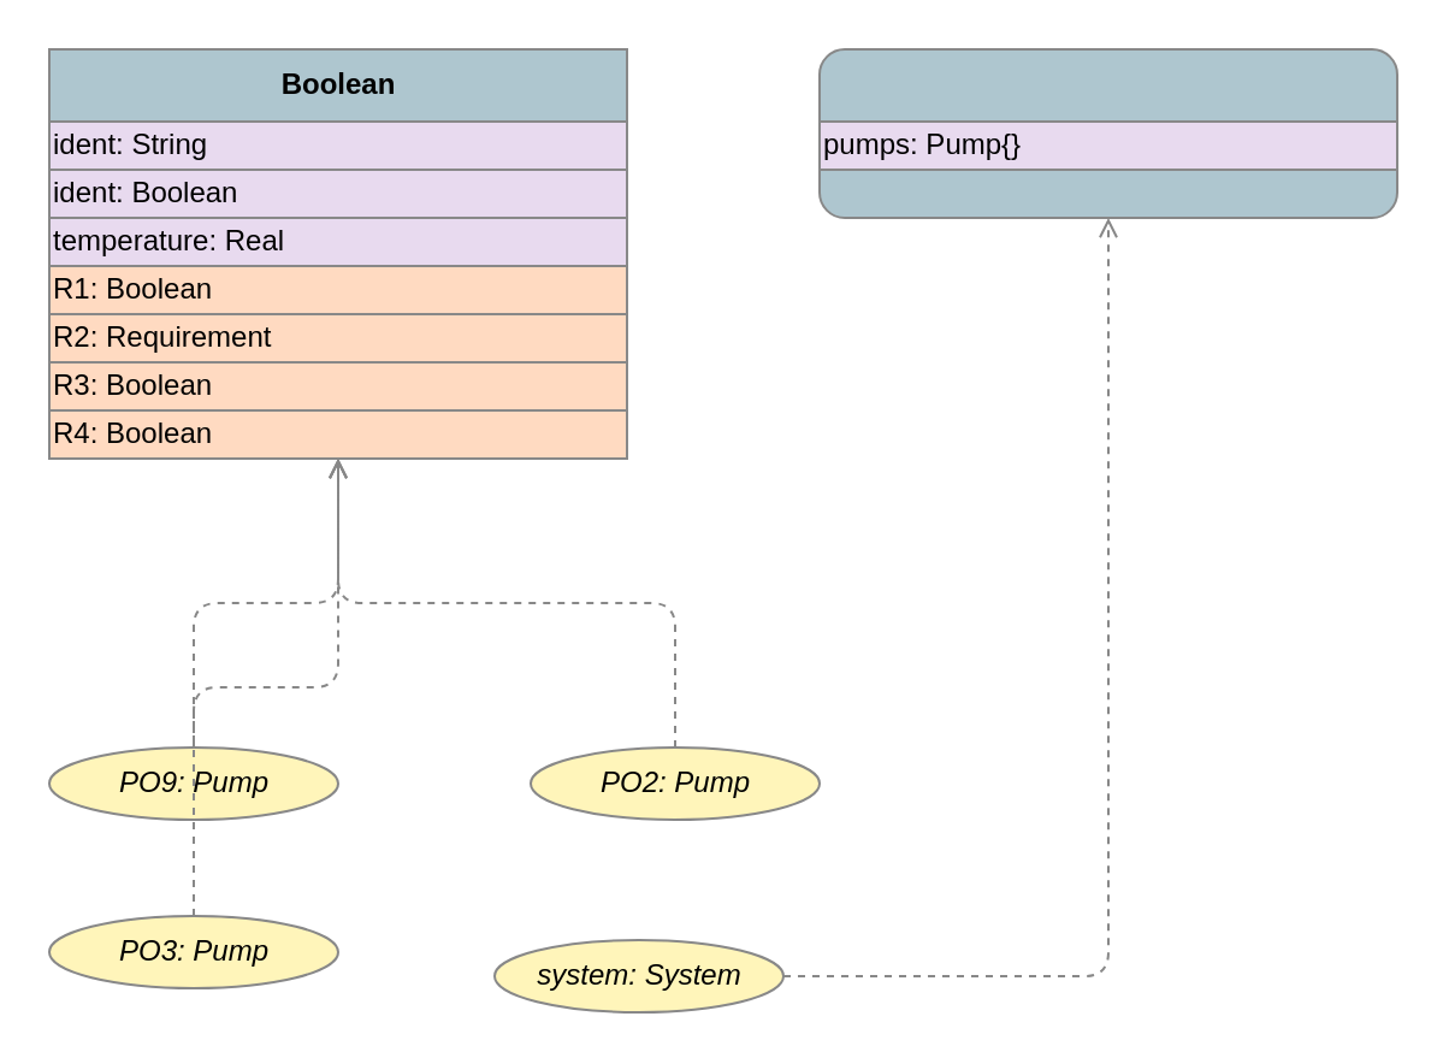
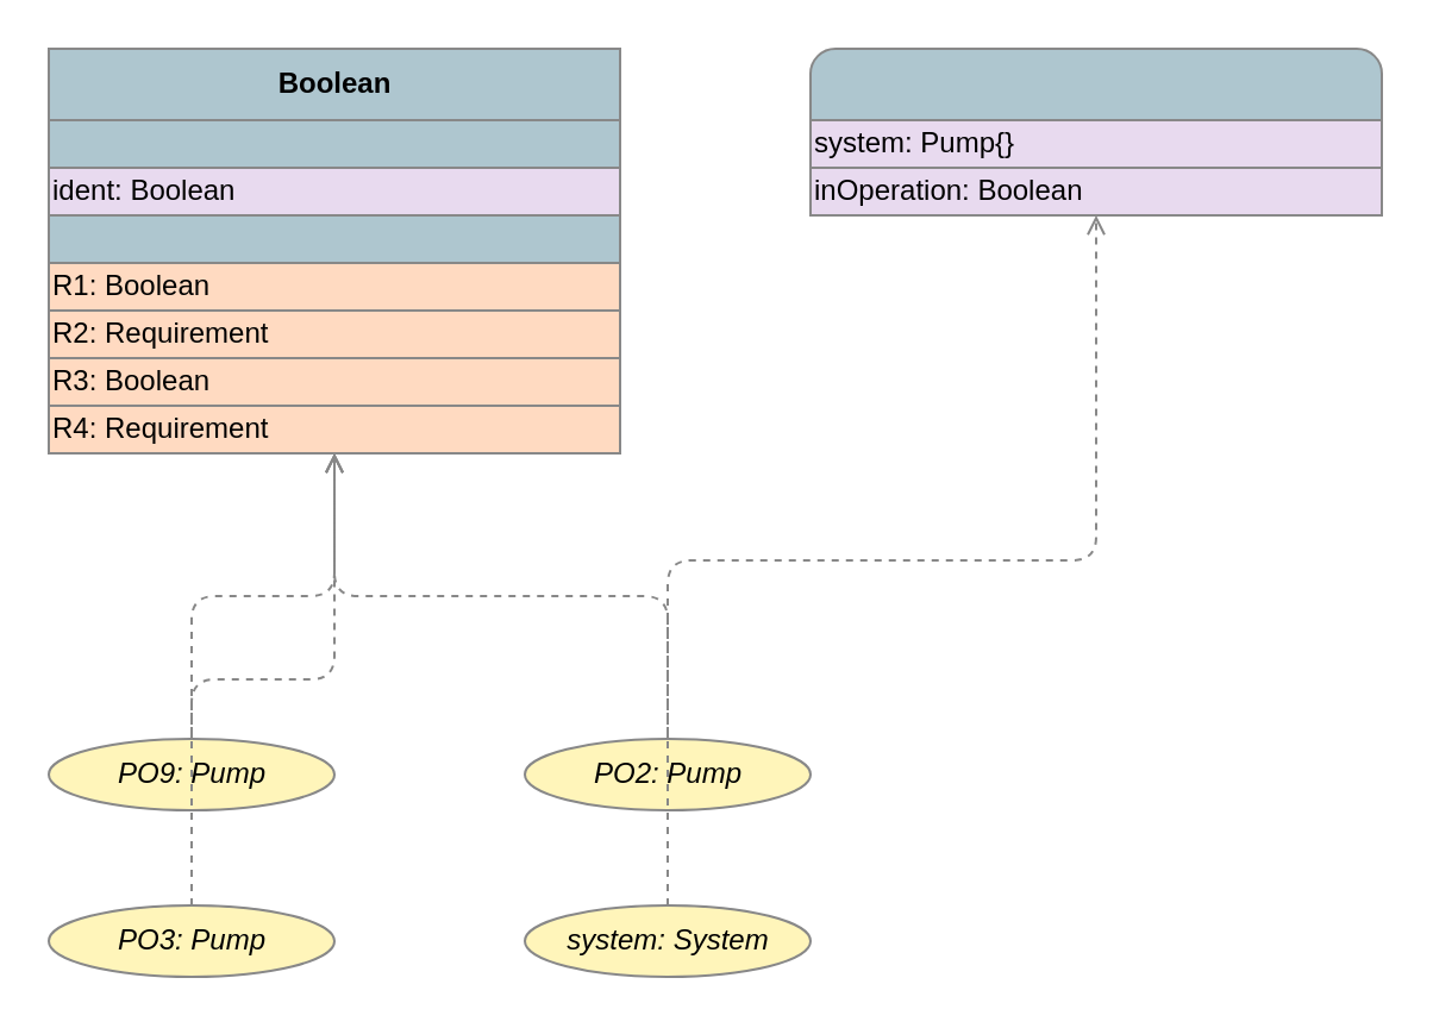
  <mxCell id="0" />
  <mxCell id="1" parent="0" />
  <mxCell id="2" style="umlClass;html=1;rounded=1;strokeColor=#888888;fillColor=#AEC6CF;" vertex="1" parent="1"><mxGeometry x="20" y="20" width="240" height="170" as="geometry" /></mxCell>
  <mxCell id="3" value="&lt;b&gt;Boolean&lt;/b&gt;" style="text;html=1;verticalAlign=middle;align=center;fillColor=#AEC6CF;strokeColor=#888888;" vertex="1" parent="2"><mxGeometry y="0" width="240" height="30" as="geometry" /></mxCell>
- <mxCell id="4" value="ident: String" style="text;html=1;verticalAlign=middle;align=left;fillColor=#E8DAEF;strokeColor=#888888;" vertex="1" parent="2"><mxGeometry y="30" width="240" height="20" as="geometry" /></mxCell>
  <mxCell id="5" value="ident: Boolean" style="text;html=1;verticalAlign=middle;align=left;fillColor=#E8DAEF;strokeColor=#888888;" vertex="1" parent="2"><mxGeometry y="50" width="240" height="20" as="geometry" /></mxCell>
- <mxCell id="6" value="temperature: Real" style="text;html=1;verticalAlign=middle;align=left;fillColor=#E8DAEF;strokeColor=#888888;" vertex="1" parent="2"><mxGeometry y="70" width="240" height="20" as="geometry" /></mxCell>
  <mxCell id="7" value="R1: Boolean" style="text;html=1;verticalAlign=middle;align=left;fillColor=#FFDAC1;strokeColor=#888888;" vertex="1" parent="2"><mxGeometry y="90" width="240" height="20" as="geometry" /></mxCell>
  <mxCell id="8" value="R2: Requirement" style="text;html=1;verticalAlign=middle;align=left;fillColor=#FFDAC1;strokeColor=#888888;" vertex="1" parent="2"><mxGeometry y="110" width="240" height="20" as="geometry" /></mxCell>
  <mxCell id="9" value="R3: Boolean" style="text;html=1;verticalAlign=middle;align=left;fillColor=#FFDAC1;strokeColor=#888888;" vertex="1" parent="2"><mxGeometry y="130" width="240" height="20" as="geometry" /></mxCell>
- <mxCell id="10" value="R4: Boolean" style="text;html=1;verticalAlign=middle;align=left;fillColor=#FFDAC1;strokeColor=#888888;" vertex="1" parent="2"><mxGeometry y="150" width="240" height="20" as="geometry" /></mxCell>
+ <mxCell id="10" value="R4: Requirement" style="text;html=1;verticalAlign=middle;align=left;fillColor=#FFDAC1;strokeColor=#888888;" vertex="1" parent="2"><mxGeometry y="150" width="240" height="20" as="geometry" /></mxCell>
  <mxCell id="11" style="umlClass;html=1;rounded=1;strokeColor=#888888;fillColor=#AEC6CF;" vertex="1" parent="1"><mxGeometry x="340" y="20" width="240" height="70" as="geometry" /></mxCell>
- <mxCell id="12" value="pumps: Pump{}" style="text;html=1;verticalAlign=middle;align=left;fillColor=#E8DAEF;strokeColor=#888888;" vertex="1" parent="11"><mxGeometry y="30" width="240" height="20" as="geometry" /></mxCell>
+ <mxCell id="12" value="system: Pump{}" style="text;html=1;verticalAlign=middle;align=left;fillColor=#E8DAEF;strokeColor=#888888;" vertex="1" parent="11"><mxGeometry y="30" width="240" height="20" as="geometry" /></mxCell>
+ <mxCell id="13" value="inOperation: Boolean" style="text;html=1;verticalAlign=middle;align=left;fillColor=#E8DAEF;strokeColor=#888888;" vertex="1" parent="11"><mxGeometry y="50" width="240" height="20" as="geometry" /></mxCell>
  <mxCell id="14" value="&lt;i&gt;PO9: Pump&lt;/i&gt;" style="shape=ellipse;html=1;rounded=1;strokeColor=#888888;fillColor=#FFF5BA;" vertex="1" parent="1"><mxGeometry x="20" y="310" width="120" height="30" as="geometry" /></mxCell>
  <mxCell id="15" value="&lt;i&gt;PO2: Pump&lt;/i&gt;" style="shape=ellipse;html=1;rounded=1;strokeColor=#888888;fillColor=#FFF5BA;" vertex="1" parent="1"><mxGeometry x="220" y="310" width="120" height="30" as="geometry" /></mxCell>
  <mxCell id="16" value="&lt;i&gt;PO3: Pump&lt;/i&gt;" style="shape=ellipse;html=1;rounded=1;strokeColor=#888888;fillColor=#FFF5BA;" vertex="1" parent="1"><mxGeometry x="20" y="380" width="120" height="30" as="geometry" /></mxCell>
- <mxCell id="17" value="&lt;i&gt;system: System&lt;/i&gt;" style="shape=ellipse;html=1;rounded=1;strokeColor=#888888;fillColor=#FFF5BA;" vertex="1" parent="1"><mxGeometry x="205" y="390" width="120" height="30" as="geometry" /></mxCell>
+ <mxCell id="17" value="&lt;i&gt;system: System&lt;/i&gt;" style="shape=ellipse;html=1;rounded=1;strokeColor=#888888;fillColor=#FFF5BA;" vertex="1" parent="1"><mxGeometry x="220" y="380" width="120" height="30" as="geometry" /></mxCell>
  <mxCell id="18" style="edgeStyle=orthogonalEdgeStyle;endArrow=diamond;endFill=1;strokeColor=#888888;" edge="1" parent="1" source="2"><mxGeometry relative="1" as="geometry" /></mxCell>
  <mxCell id="19" style="edgeStyle=orthogonalEdgeStyle;endArrow=diamond;endFill=1;strokeColor=#888888;" edge="1" parent="1" source="2"><mxGeometry relative="1" as="geometry" /></mxCell>
  <mxCell id="20" style="edgeStyle=orthogonalEdgeStyle;endArrow=diamond;endFill=1;strokeColor=#888888;" edge="1" parent="1" source="2"><mxGeometry relative="1" as="geometry" /></mxCell>
  <mxCell id="21" style="edgeStyle=orthogonalEdgeStyle;endArrow=diamond;endFill=1;strokeColor=#888888;" edge="1" parent="1" source="2"><mxGeometry relative="1" as="geometry" /></mxCell>
  <mxCell id="22" style="edgeStyle=orthogonalEdgeStyle;endArrow=diamond;endFill=1;strokeColor=#888888;" edge="1" parent="1" source="2"><mxGeometry relative="1" as="geometry" /></mxCell>
  <mxCell id="23" style="edgeStyle=orthogonalEdgeStyle;endArrow=diamond;endFill=1;strokeColor=#888888;" edge="1" parent="1" source="2"><mxGeometry relative="1" as="geometry" /></mxCell>
  <mxCell id="24" style="edgeStyle=orthogonalEdgeStyle;endArrow=diamond;endFill=1;strokeColor=#888888;" edge="1" parent="1" source="2"><mxGeometry relative="1" as="geometry" /></mxCell>
  <mxCell id="25" style="edgeStyle=orthogonalEdgeStyle;endArrow=diamond;endFill=1;strokeColor=#888888;" edge="1" parent="1" source="11"><mxGeometry relative="1" as="geometry" /></mxCell>
  <mxCell id="26" style="edgeStyle=orthogonalEdgeStyle;endArrow=diamond;endFill=1;strokeColor=#888888;" edge="1" parent="1" source="11"><mxGeometry relative="1" as="geometry" /></mxCell>
  <mxCell id="27" style="edgeStyle=orthogonalEdgeStyle;endArrow=open;dashed=1;strokeColor=#888888;" edge="1" parent="1" source="14" target="2"><mxGeometry relative="1" as="geometry" /></mxCell>
  <mxCell id="28" style="edgeStyle=orthogonalEdgeStyle;endArrow=open;dashed=1;strokeColor=#888888;" edge="1" parent="1" source="15" target="2"><mxGeometry relative="1" as="geometry" /></mxCell>
  <mxCell id="29" style="edgeStyle=orthogonalEdgeStyle;endArrow=open;dashed=1;strokeColor=#888888;" edge="1" parent="1" source="16" target="2"><mxGeometry relative="1" as="geometry" /></mxCell>
  <mxCell id="30" style="edgeStyle=orthogonalEdgeStyle;endArrow=open;dashed=1;strokeColor=#888888;" edge="1" parent="1" source="17" target="11"><mxGeometry relative="1" as="geometry" /></mxCell>
